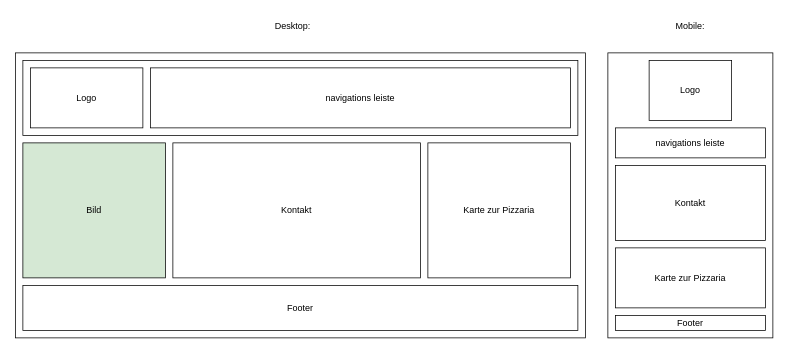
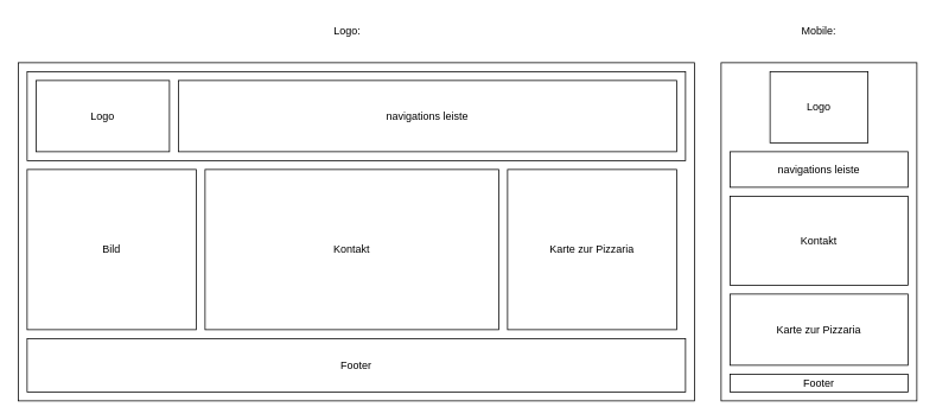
  <mxCell id="0" />
  <mxCell id="1" parent="0" />
  <mxCell id="2" value="" style="rounded=0;whiteSpace=wrap;html=1;" parent="1" vertex="1"><mxGeometry x="20" y="70" width="760" height="380" as="geometry" /></mxCell>
  <mxCell id="3" value="Footer" style="rounded=0;whiteSpace=wrap;html=1;" parent="1" vertex="1"><mxGeometry x="30" y="380" width="740" height="60" as="geometry" /></mxCell>
  <mxCell id="4" value="" style="rounded=0;whiteSpace=wrap;html=1;" parent="1" vertex="1"><mxGeometry x="30" y="80" width="740" height="100" as="geometry" /></mxCell>
  <mxCell id="5" value="navigations leiste" style="rounded=0;whiteSpace=wrap;html=1;" parent="1" vertex="1"><mxGeometry x="200" y="90" width="560" height="80" as="geometry" /></mxCell>
  <mxCell id="6" value="" style="rounded=0;whiteSpace=wrap;html=1;" parent="1" vertex="1"><mxGeometry x="810" y="70" width="220" height="380" as="geometry" /></mxCell>
  <mxCell id="7" value="Logo" style="rounded=0;whiteSpace=wrap;html=1;" parent="1" vertex="1"><mxGeometry x="40" y="90" width="150" height="80" as="geometry" /></mxCell>
  <mxCell id="8" value="Logo" style="rounded=0;whiteSpace=wrap;html=1;" parent="1" vertex="1"><mxGeometry x="865" y="80" width="110" height="80" as="geometry" /></mxCell>
  <mxCell id="9" value="navigations leiste" style="rounded=0;whiteSpace=wrap;html=1;" parent="1" vertex="1"><mxGeometry x="820" y="170" width="200" height="40" as="geometry" /></mxCell>
  <mxCell id="10" value="Footer" style="rounded=0;whiteSpace=wrap;html=1;" parent="1" vertex="1"><mxGeometry x="820" y="420" width="200" height="20" as="geometry" /></mxCell>
  <mxCell id="11" value="Kontakt" style="rounded=0;whiteSpace=wrap;html=1;" parent="1" vertex="1"><mxGeometry x="820" y="220" width="200" height="100" as="geometry" /></mxCell>
- <mxCell id="12" value="&lt;div&gt;Desktop:&lt;/div&gt;" style="text;html=1;strokeColor=none;fillColor=none;align=center;verticalAlign=middle;whiteSpace=wrap;rounded=0;" parent="1" vertex="1"><mxGeometry x="360" y="20" width="60" height="30" as="geometry" /></mxCell>
+ <mxCell id="12" value="&lt;div&gt;Logo:&lt;/div&gt;" style="text;html=1;strokeColor=none;fillColor=none;align=center;verticalAlign=middle;whiteSpace=wrap;rounded=0;" parent="1" vertex="1"><mxGeometry x="360" y="20" width="60" height="30" as="geometry" /></mxCell>
  <mxCell id="13" value="&lt;div&gt;Mobile:&lt;/div&gt;" style="text;html=1;strokeColor=none;fillColor=none;align=center;verticalAlign=middle;whiteSpace=wrap;rounded=0;" parent="1" vertex="1"><mxGeometry x="890" y="20" width="60" height="30" as="geometry" /></mxCell>
  <mxCell id="14" value="Kontakt" style="rounded=0;whiteSpace=wrap;html=1;" vertex="1" parent="1"><mxGeometry x="230" y="190" width="330" height="180" as="geometry" /></mxCell>
- <mxCell id="15" value="Bild" style="rounded=0;whiteSpace=wrap;html=1;fillColor=#d5e8d4;" vertex="1" parent="1"><mxGeometry x="30" y="190" width="190" height="180" as="geometry" /></mxCell>
+ <mxCell id="15" value="Bild" style="rounded=0;whiteSpace=wrap;html=1;" vertex="1" parent="1"><mxGeometry x="30" y="190" width="190" height="180" as="geometry" /></mxCell>
  <mxCell id="16" value="Karte zur Pizzaria" style="rounded=0;whiteSpace=wrap;html=1;" vertex="1" parent="1"><mxGeometry x="570" y="190" width="190" height="180" as="geometry" /></mxCell>
  <mxCell id="17" value="Karte zur Pizzaria" style="rounded=0;whiteSpace=wrap;html=1;" vertex="1" parent="1"><mxGeometry x="820" y="330" width="200" height="80" as="geometry" /></mxCell>
